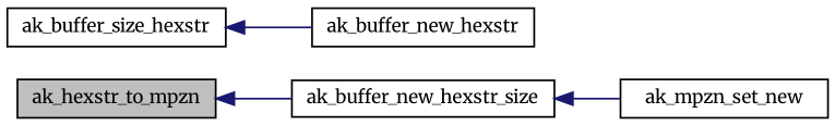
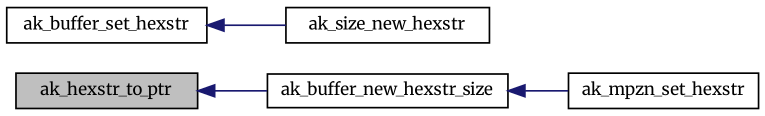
  digraph {
    fontname=Merriweather
    rankdir=LR
    node [color=black fillcolor=white fontname=Merriweather fontsize=10 shape=record style=filled]
    edge [color=midnightblue dir=back fontname=Merriweather fontsize=10 labelfontname=Helvetica labelfontsize=10 style=solid]
-   n1 [fillcolor=grey75 fontcolor=black height=0.2 label=ak_hexstr_to_mpzn width=0.4]
+   n1 [fillcolor=grey75 fontcolor=black height=0.2 label=ak_hexstr_to_ptr width=0.4]
    n2 [height=0.2 label=ak_buffer_new_hexstr_size width=0.4]
-   n3 [height=0.2 label=ak_mpzn_set_new width=0.4]
-   n4 [height=0.2 label=ak_buffer_size_hexstr width=0.4]
-   n5 [height=0.2 label=ak_buffer_new_hexstr width=0.4]
+   n3 [height=0.2 label=ak_mpzn_set_hexstr width=0.4]
+   n4 [height=0.2 label=ak_buffer_set_hexstr width=0.4]
+   n5 [height=0.2 label=ak_size_new_hexstr width=0.4]
    n1 -> n2
    n2 -> n3
    n4 -> n5
  }
